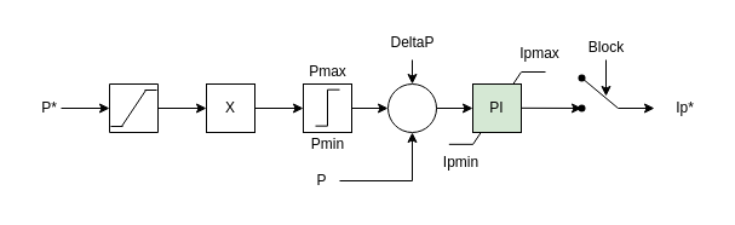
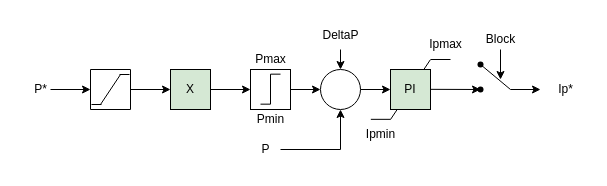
  <mxCell id="0" />
  <mxCell id="1" parent="0" />
  <mxCell id="2" value="" style="verticalLabelPosition=bottom;verticalAlign=top;html=1;shape=mxgraph.basic.rect;fillColor2=none;strokeWidth=1;size=20;indent=25;" vertex="1" parent="1"><mxGeometry x="90" y="69" width="40" height="40" as="geometry" /></mxCell>
  <mxCell id="3" value="" style="endArrow=none;html=1;rounded=0;endSize=4;startSize=5;jumpSize=6;sourcePerimeterSpacing=0;entryX=0.25;entryY=1;entryDx=0;entryDy=0;entryPerimeter=0;" edge="1" parent="1"><mxGeometry width="50" height="50" relative="1" as="geometry"><mxPoint x="120" y="74" as="sourcePoint" /><mxPoint x="100" y="104" as="targetPoint" /></mxGeometry></mxCell>
  <mxCell id="4" value="" style="endArrow=none;html=1;rounded=0;" edge="1" parent="1"><mxGeometry width="50" height="50" relative="1" as="geometry"><mxPoint x="119" y="74" as="sourcePoint" /><mxPoint x="129" y="74" as="targetPoint" /></mxGeometry></mxCell>
  <mxCell id="5" value="" style="endArrow=none;html=1;rounded=0;" edge="1" parent="1"><mxGeometry width="50" height="50" relative="1" as="geometry"><mxPoint x="91" y="104" as="sourcePoint" /><mxPoint x="101" y="104" as="targetPoint" /></mxGeometry></mxCell>
  <mxCell id="6" value="" style="endArrow=classic;html=1;rounded=0;" edge="1" parent="1"><mxGeometry width="50" height="50" relative="1" as="geometry"><mxPoint x="50" y="89" as="sourcePoint" /><mxPoint x="90" y="89" as="targetPoint" /></mxGeometry></mxCell>
  <mxCell id="7" value="P*" style="text;html=1;align=center;verticalAlign=middle;resizable=0;points=[];autosize=1;strokeColor=none;fillColor=none;" vertex="1" parent="1"><mxGeometry x="20" y="74" width="40" height="30" as="geometry" /></mxCell>
- <mxCell id="8" value="X" style="whiteSpace=wrap;html=1;aspect=fixed;" vertex="1" parent="1"><mxGeometry x="170" y="69" width="40" height="40" as="geometry" /></mxCell>
+ <mxCell id="8" value="X" style="whiteSpace=wrap;html=1;aspect=fixed;fillColor=#d5e8d4;" vertex="1" parent="1"><mxGeometry x="170" y="69" width="40" height="40" as="geometry" /></mxCell>
  <mxCell id="9" value="" style="endArrow=classic;html=1;rounded=0;" edge="1" parent="1"><mxGeometry width="50" height="50" relative="1" as="geometry"><mxPoint x="130" y="89" as="sourcePoint" /><mxPoint x="170" y="89" as="targetPoint" /></mxGeometry></mxCell>
  <mxCell id="10" value="" style="whiteSpace=wrap;html=1;aspect=fixed;" vertex="1" parent="1"><mxGeometry x="250" y="69" width="40" height="40" as="geometry" /></mxCell>
  <mxCell id="11" value="" style="endArrow=classic;html=1;rounded=0;entryX=0;entryY=0.5;entryDx=0;entryDy=0;exitX=1;exitY=0.5;exitDx=0;exitDy=0;" edge="1" parent="1" source="8" target="10"><mxGeometry width="50" height="50" relative="1" as="geometry"><mxPoint x="140" y="99" as="sourcePoint" /><mxPoint x="180" y="99" as="targetPoint" /></mxGeometry></mxCell>
  <mxCell id="12" value="" style="endArrow=none;html=1;rounded=0;" edge="1" parent="1"><mxGeometry width="50" height="50" relative="1" as="geometry"><mxPoint x="280" y="73.67" as="sourcePoint" /><mxPoint x="270" y="73.67" as="targetPoint" /></mxGeometry></mxCell>
  <mxCell id="13" value="" style="endArrow=none;html=1;rounded=0;" edge="1" parent="1"><mxGeometry width="50" height="50" relative="1" as="geometry"><mxPoint x="270" y="103.67" as="sourcePoint" /><mxPoint x="260" y="103.67" as="targetPoint" /></mxGeometry></mxCell>
  <mxCell id="14" value="" style="endArrow=none;html=1;rounded=0;" edge="1" parent="1"><mxGeometry width="50" height="50" relative="1" as="geometry"><mxPoint x="270" y="73.67" as="sourcePoint" /><mxPoint x="270" y="103.67" as="targetPoint" /></mxGeometry></mxCell>
  <mxCell id="15" value="Pmax" style="text;html=1;align=center;verticalAlign=middle;resizable=0;points=[];autosize=1;strokeColor=none;fillColor=none;" vertex="1" parent="1"><mxGeometry x="245" y="44" width="50" height="30" as="geometry" /></mxCell>
  <mxCell id="16" value="Pmin" style="text;html=1;align=center;verticalAlign=middle;resizable=0;points=[];autosize=1;strokeColor=none;fillColor=none;" vertex="1" parent="1"><mxGeometry x="245" y="104" width="50" height="30" as="geometry" /></mxCell>
  <mxCell id="17" value="" style="ellipse;whiteSpace=wrap;html=1;aspect=fixed;" vertex="1" parent="1"><mxGeometry x="320" y="69" width="40" height="40" as="geometry" /></mxCell>
  <mxCell id="18" value="" style="endArrow=classic;html=1;rounded=0;entryX=0;entryY=0.5;entryDx=0;entryDy=0;" edge="1" parent="1" target="17"><mxGeometry width="50" height="50" relative="1" as="geometry"><mxPoint x="290" y="89" as="sourcePoint" /><mxPoint x="260" y="99" as="targetPoint" /></mxGeometry></mxCell>
  <mxCell id="19" value="" style="endArrow=classic;html=1;rounded=0;entryX=0.5;entryY=0;entryDx=0;entryDy=0;" edge="1" parent="1" target="17"><mxGeometry width="50" height="50" relative="1" as="geometry"><mxPoint x="340" y="49" as="sourcePoint" /><mxPoint x="330" y="99" as="targetPoint" /></mxGeometry></mxCell>
  <mxCell id="20" value="" style="endArrow=classic;html=1;rounded=0;entryX=0.5;entryY=1;entryDx=0;entryDy=0;" edge="1" parent="1" target="17"><mxGeometry width="50" height="50" relative="1" as="geometry"><mxPoint x="340" y="149" as="sourcePoint" /><mxPoint x="350" y="79" as="targetPoint" /></mxGeometry></mxCell>
  <mxCell id="21" value="" style="endArrow=classic;html=1;rounded=0;exitX=1;exitY=0.5;exitDx=0;exitDy=0;" edge="1" parent="1" source="17"><mxGeometry width="50" height="50" relative="1" as="geometry"><mxPoint x="350" y="159" as="sourcePoint" /><mxPoint x="390" y="89" as="targetPoint" /></mxGeometry></mxCell>
  <mxCell id="22" value="" style="endArrow=none;html=1;rounded=0;endSize=4;startSize=5;jumpSize=6;sourcePerimeterSpacing=0;" edge="1" parent="1"><mxGeometry width="50" height="50" relative="1" as="geometry"><mxPoint x="430" y="59" as="sourcePoint" /><mxPoint x="390" y="119" as="targetPoint" /></mxGeometry></mxCell>
  <mxCell id="23" value="" style="endArrow=none;html=1;rounded=0;" edge="1" parent="1"><mxGeometry width="50" height="50" relative="1" as="geometry"><mxPoint x="430.333" y="59" as="sourcePoint" /><mxPoint x="450" y="59" as="targetPoint" /></mxGeometry></mxCell>
  <mxCell id="24" value="" style="endArrow=none;html=1;rounded=0;" edge="1" parent="1"><mxGeometry width="50" height="50" relative="1" as="geometry"><mxPoint x="370.333" y="118.83" as="sourcePoint" /><mxPoint x="390" y="118.83" as="targetPoint" /></mxGeometry></mxCell>
  <mxCell id="25" value="PI" style="whiteSpace=wrap;html=1;aspect=fixed;fillColor=#d5e8d4;" vertex="1" parent="1"><mxGeometry x="390" y="69" width="40" height="40" as="geometry" /></mxCell>
  <mxCell id="26" value="" style="endArrow=none;html=1;rounded=0;" edge="1" parent="1"><mxGeometry width="50" height="50" relative="1" as="geometry"><mxPoint x="280" y="149" as="sourcePoint" /><mxPoint x="340" y="149" as="targetPoint" /></mxGeometry></mxCell>
  <mxCell id="27" value="P" style="text;html=1;align=center;verticalAlign=middle;resizable=0;points=[];autosize=1;strokeColor=none;fillColor=none;" vertex="1" parent="1"><mxGeometry x="250" y="134" width="30" height="30" as="geometry" /></mxCell>
  <mxCell id="28" value="DeltaP" style="text;html=1;align=center;verticalAlign=middle;resizable=0;points=[];autosize=1;strokeColor=none;fillColor=none;" vertex="1" parent="1"><mxGeometry x="310" y="20" width="60" height="30" as="geometry" /></mxCell>
  <mxCell id="29" value="Ipmin" style="text;html=1;align=center;verticalAlign=middle;resizable=0;points=[];autosize=1;strokeColor=none;fillColor=none;" vertex="1" parent="1"><mxGeometry x="355" y="119" width="50" height="30" as="geometry" /></mxCell>
  <mxCell id="30" value="Ipmax" style="text;html=1;align=center;verticalAlign=middle;resizable=0;points=[];autosize=1;strokeColor=none;fillColor=none;" vertex="1" parent="1"><mxGeometry x="415" y="29" width="60" height="30" as="geometry" /></mxCell>
  <mxCell id="31" value="" style="endArrow=classic;html=1;rounded=0;exitX=1;exitY=0.5;exitDx=0;exitDy=0;" edge="1" parent="1" target="32"><mxGeometry width="50" height="50" relative="1" as="geometry"><mxPoint x="430" y="88.83" as="sourcePoint" /><mxPoint x="460" y="88.83" as="targetPoint" /></mxGeometry></mxCell>
  <mxCell id="32" value="" style="shape=waypoint;sketch=0;fillStyle=solid;size=6;pointerEvents=1;points=[];fillColor=none;resizable=0;rotatable=0;perimeter=centerPerimeter;snapToPoint=1;" vertex="1" parent="1"><mxGeometry x="470" y="79" width="20" height="20" as="geometry" /></mxCell>
  <mxCell id="33" value="" style="shape=waypoint;sketch=0;fillStyle=solid;size=6;pointerEvents=1;points=[];fillColor=none;resizable=0;rotatable=0;perimeter=centerPerimeter;snapToPoint=1;" vertex="1" parent="1"><mxGeometry x="470" y="54" width="20" height="20" as="geometry" /></mxCell>
  <mxCell id="34" value="" style="endArrow=none;html=1;rounded=0;" edge="1" parent="1" source="33"><mxGeometry width="50" height="50" relative="1" as="geometry"><mxPoint x="290" y="159" as="sourcePoint" /><mxPoint x="510" y="89" as="targetPoint" /></mxGeometry></mxCell>
  <mxCell id="35" value="" style="endArrow=classic;html=1;rounded=0;" edge="1" parent="1"><mxGeometry width="50" height="50" relative="1" as="geometry"><mxPoint x="510" y="89" as="sourcePoint" /><mxPoint x="540" y="89" as="targetPoint" /></mxGeometry></mxCell>
  <mxCell id="36" value="" style="endArrow=classic;html=1;rounded=0;" edge="1" parent="1"><mxGeometry width="50" height="50" relative="1" as="geometry"><mxPoint x="500" y="49" as="sourcePoint" /><mxPoint x="500" y="79" as="targetPoint" /></mxGeometry></mxCell>
  <mxCell id="37" value="Block" style="text;html=1;align=center;verticalAlign=middle;resizable=0;points=[];autosize=1;strokeColor=none;fillColor=none;" vertex="1" parent="1"><mxGeometry x="475" y="24" width="50" height="30" as="geometry" /></mxCell>
  <mxCell id="38" value="Ip*" style="text;html=1;align=center;verticalAlign=middle;resizable=0;points=[];autosize=1;strokeColor=none;fillColor=none;" vertex="1" parent="1"><mxGeometry x="545" y="74" width="40" height="30" as="geometry" /></mxCell>
